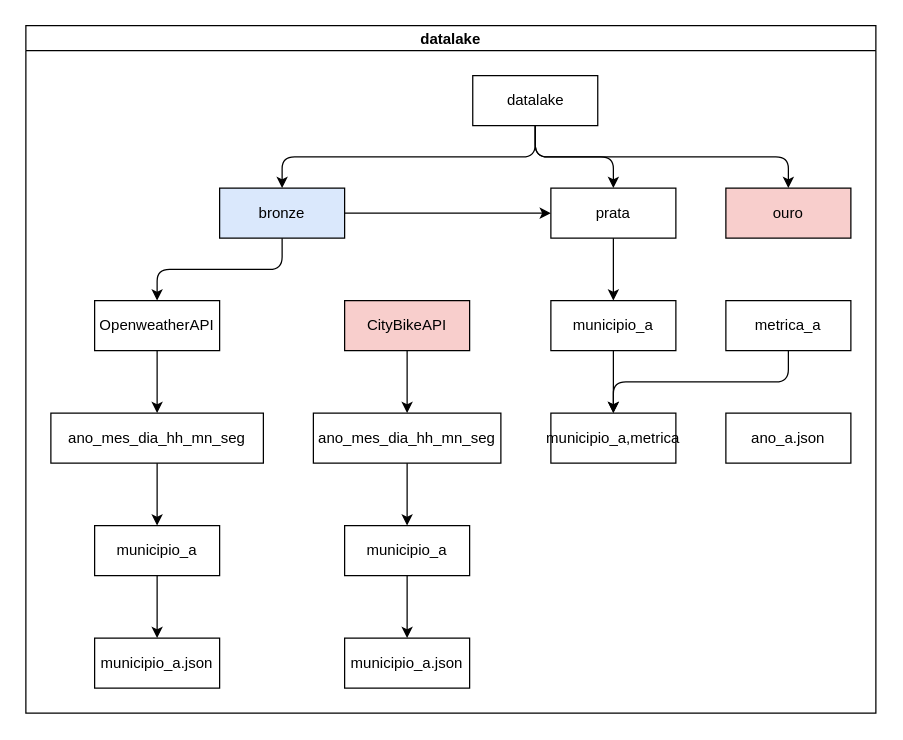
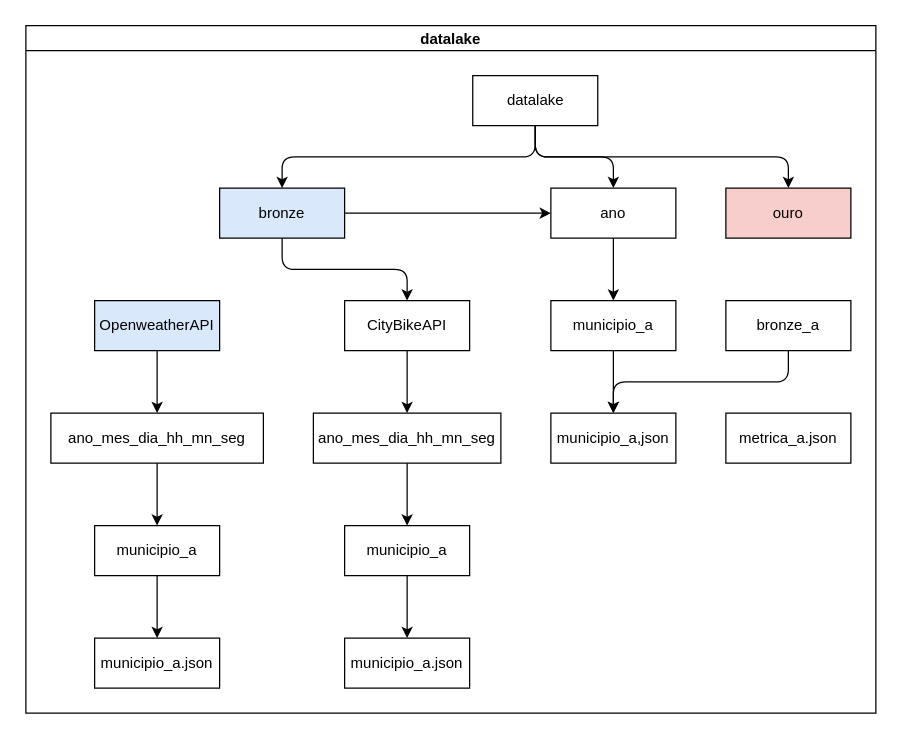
  <mxCell id="0" />
  <mxCell id="1" parent="0" />
  <mxCell id="2" value="datalake" style="swimlane;startSize=20;horizontal=1;childLayout=treeLayout;horizontalTree=0;sortEdges=1;resizable=0;containerType=tree;fontSize=12;" parent="1" vertex="1"><mxGeometry x="20" y="20" width="680" height="550" as="geometry" /></mxCell>
  <mxCell id="3" value="datalake" style="whiteSpace=wrap;html=1;" parent="2" vertex="1"><mxGeometry x="357.5" y="40" width="100" height="40" as="geometry" /></mxCell>
  <mxCell id="4" value="bronze" style="whiteSpace=wrap;html=1;fillColor=#dae8fc;" parent="2" vertex="1"><mxGeometry x="155" y="130" width="100" height="40" as="geometry" /></mxCell>
  <mxCell id="5" value="" style="edgeStyle=elbowEdgeStyle;elbow=vertical;html=1;rounded=1;curved=0;sourcePerimeterSpacing=0;targetPerimeterSpacing=0;startSize=6;endSize=6;" parent="2" source="3" target="4" edge="1"><mxGeometry relative="1" as="geometry" /></mxCell>
- <mxCell id="6" value="prata" style="whiteSpace=wrap;html=1;" parent="2" vertex="1"><mxGeometry x="420" y="130" width="100" height="40" as="geometry" /></mxCell>
+ <mxCell id="6" value="ano" style="whiteSpace=wrap;html=1;" parent="2" vertex="1"><mxGeometry x="420" y="130" width="100" height="40" as="geometry" /></mxCell>
  <mxCell id="7" value="" style="edgeStyle=elbowEdgeStyle;elbow=vertical;html=1;rounded=1;curved=0;sourcePerimeterSpacing=0;targetPerimeterSpacing=0;startSize=6;endSize=6;" parent="2" source="3" target="6" edge="1"><mxGeometry relative="1" as="geometry" /></mxCell>
  <mxCell id="8" value="" style="edgeStyle=elbowEdgeStyle;elbow=vertical;html=1;rounded=1;curved=0;sourcePerimeterSpacing=0;targetPerimeterSpacing=0;startSize=6;endSize=6;" parent="2" source="3" target="9" edge="1"><mxGeometry relative="1" as="geometry"><mxPoint x="-5764.192" y="110" as="sourcePoint" /></mxGeometry></mxCell>
  <mxCell id="9" value="ouro" style="whiteSpace=wrap;html=1;fillColor=#f8cecc;" parent="2" vertex="1"><mxGeometry x="560" y="130" width="100" height="40" as="geometry" /></mxCell>
  <mxCell id="10" value="" style="edgeStyle=elbowEdgeStyle;elbow=vertical;html=1;rounded=1;curved=0;sourcePerimeterSpacing=0;targetPerimeterSpacing=0;startSize=6;endSize=6;" parent="2" source="4" target="6" edge="1"><mxGeometry relative="1" as="geometry"><mxPoint x="-5694.192" y="120" as="sourcePoint" /></mxGeometry></mxCell>
- <mxCell id="11" value="OpenweatherAPI" style="whiteSpace=wrap;html=1;" parent="2" vertex="1"><mxGeometry x="55" y="220" width="100" height="40" as="geometry" /></mxCell>
- <mxCell id="12" value="" style="edgeStyle=elbowEdgeStyle;elbow=vertical;html=1;rounded=1;curved=0;sourcePerimeterSpacing=0;targetPerimeterSpacing=0;startSize=6;endSize=6;" parent="2" source="4" target="11" edge="1"><mxGeometry relative="1" as="geometry"><mxPoint x="-5834.192" y="210" as="sourcePoint" /></mxGeometry></mxCell>
- <mxCell id="13" value="CityBikeAPI" style="whiteSpace=wrap;html=1;fillColor=#f8cecc;" parent="2" vertex="1"><mxGeometry x="255" y="220" width="100" height="40" as="geometry" /></mxCell>
+ <mxCell id="11" value="OpenweatherAPI" style="whiteSpace=wrap;html=1;fillColor=#dae8fc;" parent="2" vertex="1"><mxGeometry x="55" y="220" width="100" height="40" as="geometry" /></mxCell>
+ <mxCell id="12" value="" style="edgeStyle=elbowEdgeStyle;elbow=vertical;html=1;rounded=1;curved=0;sourcePerimeterSpacing=0;targetPerimeterSpacing=0;startSize=6;endSize=6;" parent="2" source="4" target="13" edge="1"><mxGeometry relative="1" as="geometry"><mxPoint x="-5834.192" y="210" as="sourcePoint" /></mxGeometry></mxCell>
+ <mxCell id="13" value="CityBikeAPI" style="whiteSpace=wrap;html=1;" parent="2" vertex="1"><mxGeometry x="255" y="220" width="100" height="40" as="geometry" /></mxCell>
  <mxCell id="14" value="" style="edgeStyle=elbowEdgeStyle;elbow=vertical;html=1;rounded=1;curved=0;sourcePerimeterSpacing=0;targetPerimeterSpacing=0;startSize=6;endSize=6;" parent="2" source="11" target="15" edge="1"><mxGeometry relative="1" as="geometry"><mxPoint x="-5672.192" y="220" as="sourcePoint" /></mxGeometry></mxCell>
  <mxCell id="15" value="ano_mes_dia_hh_mn_seg" style="whiteSpace=wrap;html=1;" parent="2" vertex="1"><mxGeometry x="20" y="310" width="170" height="40" as="geometry" /></mxCell>
  <mxCell id="16" value="" style="edgeStyle=elbowEdgeStyle;elbow=vertical;html=1;rounded=1;curved=0;sourcePerimeterSpacing=0;targetPerimeterSpacing=0;startSize=6;endSize=6;" parent="2" source="13" target="17" edge="1"><mxGeometry relative="1" as="geometry"><mxPoint x="-5672.192" y="220" as="sourcePoint" /></mxGeometry></mxCell>
  <mxCell id="17" value="ano_mes_dia_hh_mn_seg" style="whiteSpace=wrap;html=1;" parent="2" vertex="1"><mxGeometry x="230" y="310" width="150" height="40" as="geometry" /></mxCell>
  <mxCell id="18" value="" style="edgeStyle=elbowEdgeStyle;elbow=vertical;html=1;rounded=1;curved=0;sourcePerimeterSpacing=0;targetPerimeterSpacing=0;startSize=6;endSize=6;" parent="2" source="15" target="19" edge="1"><mxGeometry relative="1" as="geometry"><mxPoint x="-5483.692" y="310" as="sourcePoint" /></mxGeometry></mxCell>
  <mxCell id="19" value="municipio_a" style="whiteSpace=wrap;html=1;" parent="2" vertex="1"><mxGeometry x="55" y="400" width="100" height="40" as="geometry" /></mxCell>
  <mxCell id="20" value="" style="edgeStyle=elbowEdgeStyle;elbow=vertical;html=1;rounded=1;curved=0;sourcePerimeterSpacing=0;targetPerimeterSpacing=0;startSize=6;endSize=6;" parent="2" source="19" target="21" edge="1"><mxGeometry relative="1" as="geometry"><mxPoint x="-4937.992" y="400" as="sourcePoint" /></mxGeometry></mxCell>
  <mxCell id="21" value="municipio_a.json" style="whiteSpace=wrap;html=1;" parent="2" vertex="1"><mxGeometry x="55" y="490" width="100" height="40" as="geometry" /></mxCell>
  <mxCell id="22" value="" style="edgeStyle=elbowEdgeStyle;elbow=vertical;html=1;rounded=1;curved=0;sourcePerimeterSpacing=0;targetPerimeterSpacing=0;startSize=6;endSize=6;" parent="2" source="17" target="23" edge="1"><mxGeometry relative="1" as="geometry"><mxPoint x="-4231.292" y="310" as="sourcePoint" /></mxGeometry></mxCell>
  <mxCell id="23" value="municipio_a" style="whiteSpace=wrap;html=1;" parent="2" vertex="1"><mxGeometry x="255" y="400" width="100" height="40" as="geometry" /></mxCell>
  <mxCell id="24" value="" style="edgeStyle=elbowEdgeStyle;elbow=vertical;html=1;rounded=1;curved=0;sourcePerimeterSpacing=0;targetPerimeterSpacing=0;startSize=6;endSize=6;" parent="2" source="23" target="25" edge="1"><mxGeometry relative="1" as="geometry"><mxPoint x="-3685.592" y="400" as="sourcePoint" /></mxGeometry></mxCell>
  <mxCell id="25" value="municipio_a.json" style="whiteSpace=wrap;html=1;" parent="2" vertex="1"><mxGeometry x="255" y="490" width="100" height="40" as="geometry" /></mxCell>
  <mxCell id="26" value="" style="edgeStyle=elbowEdgeStyle;elbow=vertical;html=1;rounded=1;curved=0;sourcePerimeterSpacing=0;targetPerimeterSpacing=0;startSize=6;endSize=6;" parent="2" source="6" target="27" edge="1"><mxGeometry relative="1" as="geometry"><mxPoint x="-3013.043" y="120" as="sourcePoint" /></mxGeometry></mxCell>
  <mxCell id="27" value="municipio_a" style="whiteSpace=wrap;html=1;" parent="2" vertex="1"><mxGeometry x="420" y="220" width="100" height="40" as="geometry" /></mxCell>
  <mxCell id="28" value="" style="edgeStyle=elbowEdgeStyle;elbow=vertical;html=1;rounded=1;curved=0;sourcePerimeterSpacing=0;targetPerimeterSpacing=0;startSize=6;endSize=6;" parent="2" source="27" target="29" edge="1"><mxGeometry relative="1" as="geometry"><mxPoint x="-2410.318" y="210" as="sourcePoint" /></mxGeometry></mxCell>
- <mxCell id="29" value="municipio_a,metrica" style="whiteSpace=wrap;html=1;" parent="2" vertex="1"><mxGeometry x="420" y="310" width="100" height="40" as="geometry" /></mxCell>
- <mxCell id="30" value="metrica_a" style="whiteSpace=wrap;html=1;" parent="2" vertex="1"><mxGeometry x="560" y="220" width="100" height="40" as="geometry" /></mxCell>
+ <mxCell id="29" value="municipio_a,json" style="whiteSpace=wrap;html=1;" parent="2" vertex="1"><mxGeometry x="420" y="310" width="100" height="40" as="geometry" /></mxCell>
+ <mxCell id="30" value="bronze_a" style="whiteSpace=wrap;html=1;" parent="2" vertex="1"><mxGeometry x="560" y="220" width="100" height="40" as="geometry" /></mxCell>
  <mxCell id="31" value="" style="edgeStyle=elbowEdgeStyle;elbow=vertical;html=1;rounded=1;curved=0;sourcePerimeterSpacing=0;targetPerimeterSpacing=0;startSize=6;endSize=6;" parent="2" source="30" target="29" edge="1"><mxGeometry relative="1" as="geometry"><mxPoint x="-645.942" y="210" as="sourcePoint" /></mxGeometry></mxCell>
- <mxCell id="32" value="ano_a.json" style="whiteSpace=wrap;html=1;" parent="2" vertex="1"><mxGeometry x="560" y="310" width="100" height="40" as="geometry" /></mxCell>
+ <mxCell id="32" value="metrica_a.json" style="whiteSpace=wrap;html=1;" parent="2" vertex="1"><mxGeometry x="560" y="310" width="100" height="40" as="geometry" /></mxCell>
